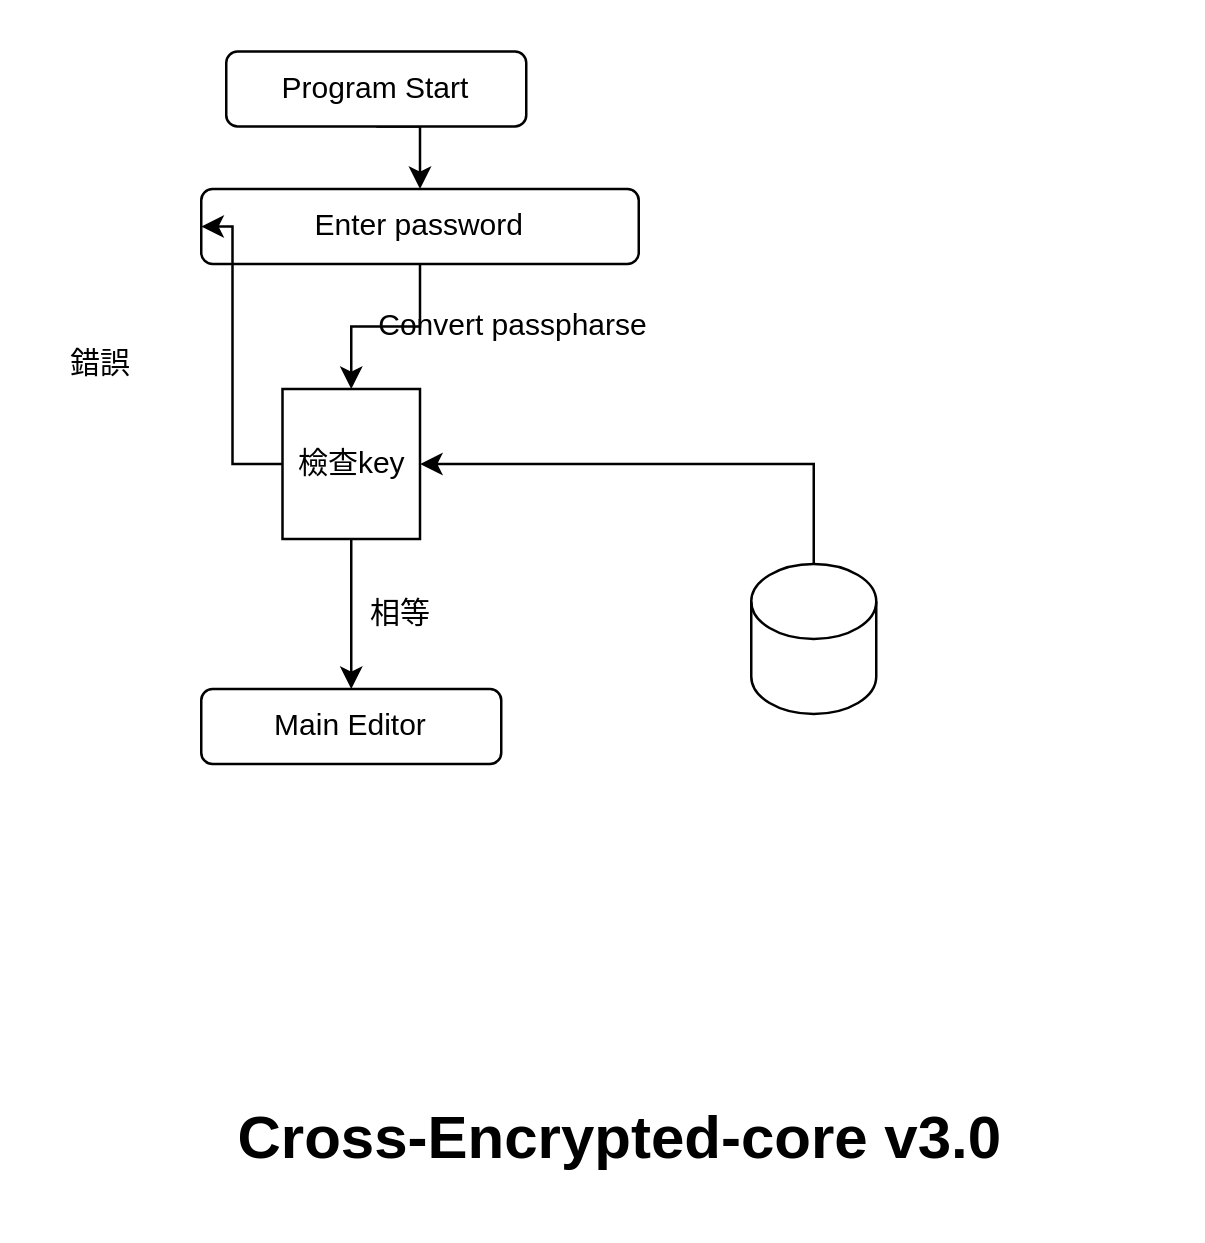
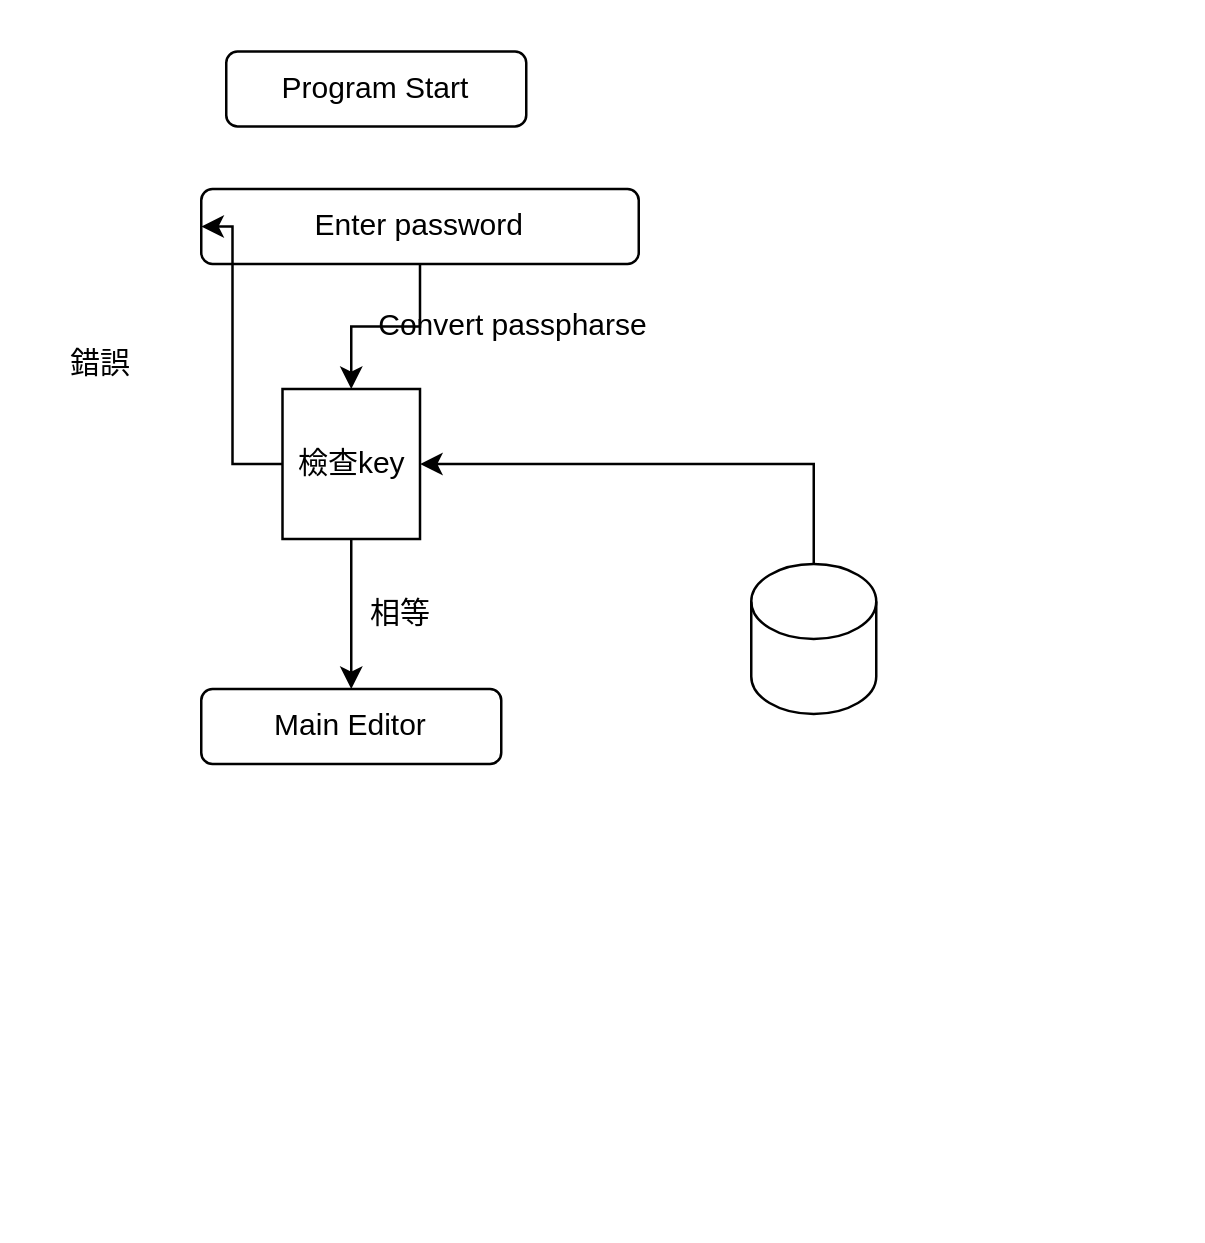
  <mxCell id="0" />
  <mxCell id="1" parent="0" />
- <mxCell id="2" style="edgeStyle=orthogonalEdgeStyle;rounded=0;orthogonalLoop=1;jettySize=auto;html=1;exitX=0.5;exitY=1;exitDx=0;exitDy=0;entryX=0.5;entryY=0;entryDx=0;entryDy=0;" edge="1" parent="1" source="3" target="6"><mxGeometry relative="1" as="geometry" /></mxCell>
  <mxCell id="3" value="Program Start" style="rounded=1;whiteSpace=wrap;html=1;" parent="1" vertex="1"><mxGeometry x="90" y="20" width="120" height="30" as="geometry" /></mxCell>
- <mxCell id="4" value="&lt;h1&gt;Cross-Encrypted-core v3.0&lt;br&gt;&lt;/h1&gt;" style="text;html=1;strokeColor=none;fillColor=none;spacing=5;spacingTop=-20;whiteSpace=wrap;overflow=hidden;rounded=0;" parent="1" vertex="1"><mxGeometry x="90" y="435" width="370" height="40" as="geometry" /></mxCell>
  <mxCell id="5" style="edgeStyle=orthogonalEdgeStyle;rounded=0;orthogonalLoop=1;jettySize=auto;html=1;exitX=0.5;exitY=1;exitDx=0;exitDy=0;" edge="1" parent="1" source="6" target="9"><mxGeometry relative="1" as="geometry" /></mxCell>
  <mxCell id="6" value="Enter password" style="rounded=1;whiteSpace=wrap;html=1;" vertex="1" parent="1"><mxGeometry x="80" y="75" width="175" height="30" as="geometry" /></mxCell>
  <mxCell id="7" style="edgeStyle=orthogonalEdgeStyle;rounded=0;orthogonalLoop=1;jettySize=auto;html=1;exitX=0.5;exitY=1;exitDx=0;exitDy=0;entryX=0.5;entryY=0;entryDx=0;entryDy=0;" edge="1" parent="1" source="9" target="13"><mxGeometry relative="1" as="geometry" /></mxCell>
  <mxCell id="8" style="edgeStyle=orthogonalEdgeStyle;rounded=0;orthogonalLoop=1;jettySize=auto;html=1;exitX=0;exitY=0.5;exitDx=0;exitDy=0;entryX=0;entryY=0.5;entryDx=0;entryDy=0;" edge="1" parent="1" source="9" target="6"><mxGeometry relative="1" as="geometry" /></mxCell>
  <mxCell id="9" value="檢查key" style="whiteSpace=wrap;html=1;rounded=0;" vertex="1" parent="1"><mxGeometry x="112.5" y="155" width="55" height="60" as="geometry" /></mxCell>
  <mxCell id="10" style="edgeStyle=orthogonalEdgeStyle;rounded=0;orthogonalLoop=1;jettySize=auto;html=1;exitX=0.5;exitY=0;exitDx=0;exitDy=0;exitPerimeter=0;entryX=1;entryY=0.5;entryDx=0;entryDy=0;" edge="1" parent="1" source="11" target="9"><mxGeometry relative="1" as="geometry" /></mxCell>
  <mxCell id="11" value="" style="shape=cylinder3;whiteSpace=wrap;html=1;boundedLbl=1;backgroundOutline=1;size=15;" vertex="1" parent="1"><mxGeometry x="300" y="225" width="50" height="60" as="geometry" /></mxCell>
  <mxCell id="12" value="Convert passpharse" style="text;html=1;strokeColor=none;fillColor=none;align=center;verticalAlign=middle;whiteSpace=wrap;rounded=0;" vertex="1" parent="1"><mxGeometry x="150" y="120" width="110" height="20" as="geometry" /></mxCell>
  <mxCell id="13" value="Main Editor" style="rounded=1;whiteSpace=wrap;html=1;" vertex="1" parent="1"><mxGeometry x="80" y="275" width="120" height="30" as="geometry" /></mxCell>
  <mxCell id="14" value="相等" style="text;html=1;strokeColor=none;fillColor=none;align=center;verticalAlign=middle;whiteSpace=wrap;rounded=0;" vertex="1" parent="1"><mxGeometry x="140" y="235" width="40" height="20" as="geometry" /></mxCell>
  <mxCell id="15" value="錯誤" style="text;html=1;strokeColor=none;fillColor=none;align=center;verticalAlign=middle;whiteSpace=wrap;rounded=0;" vertex="1" parent="1"><mxGeometry x="20" y="135" width="40" height="20" as="geometry" /></mxCell>
